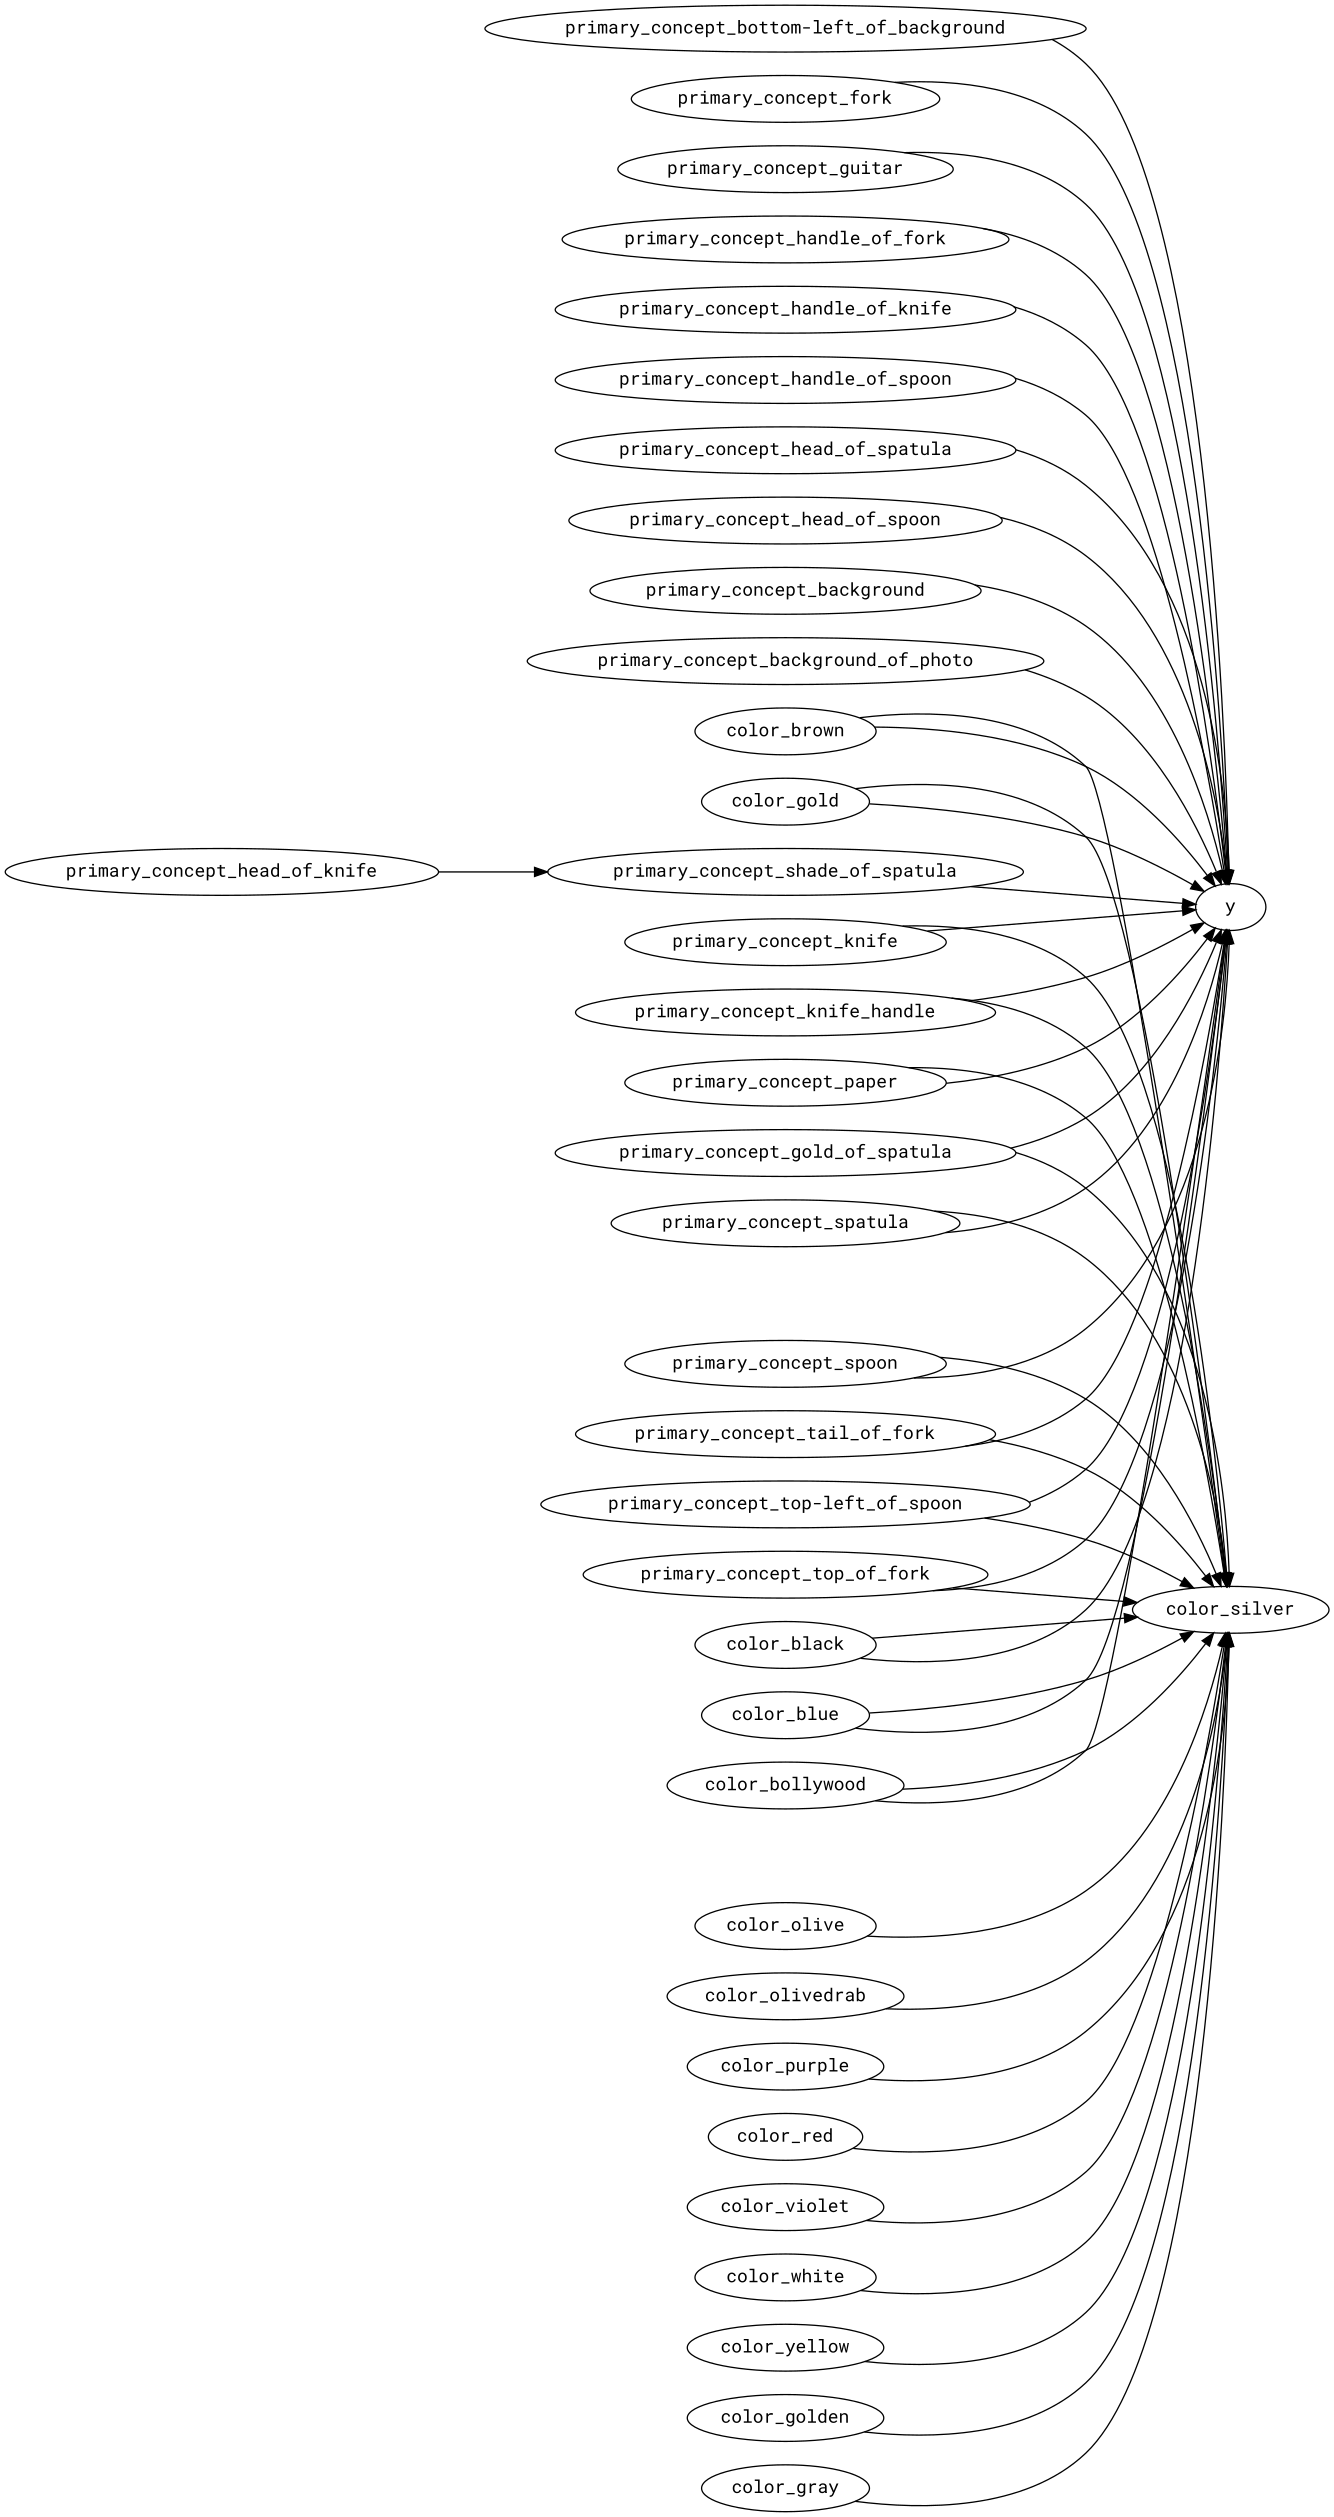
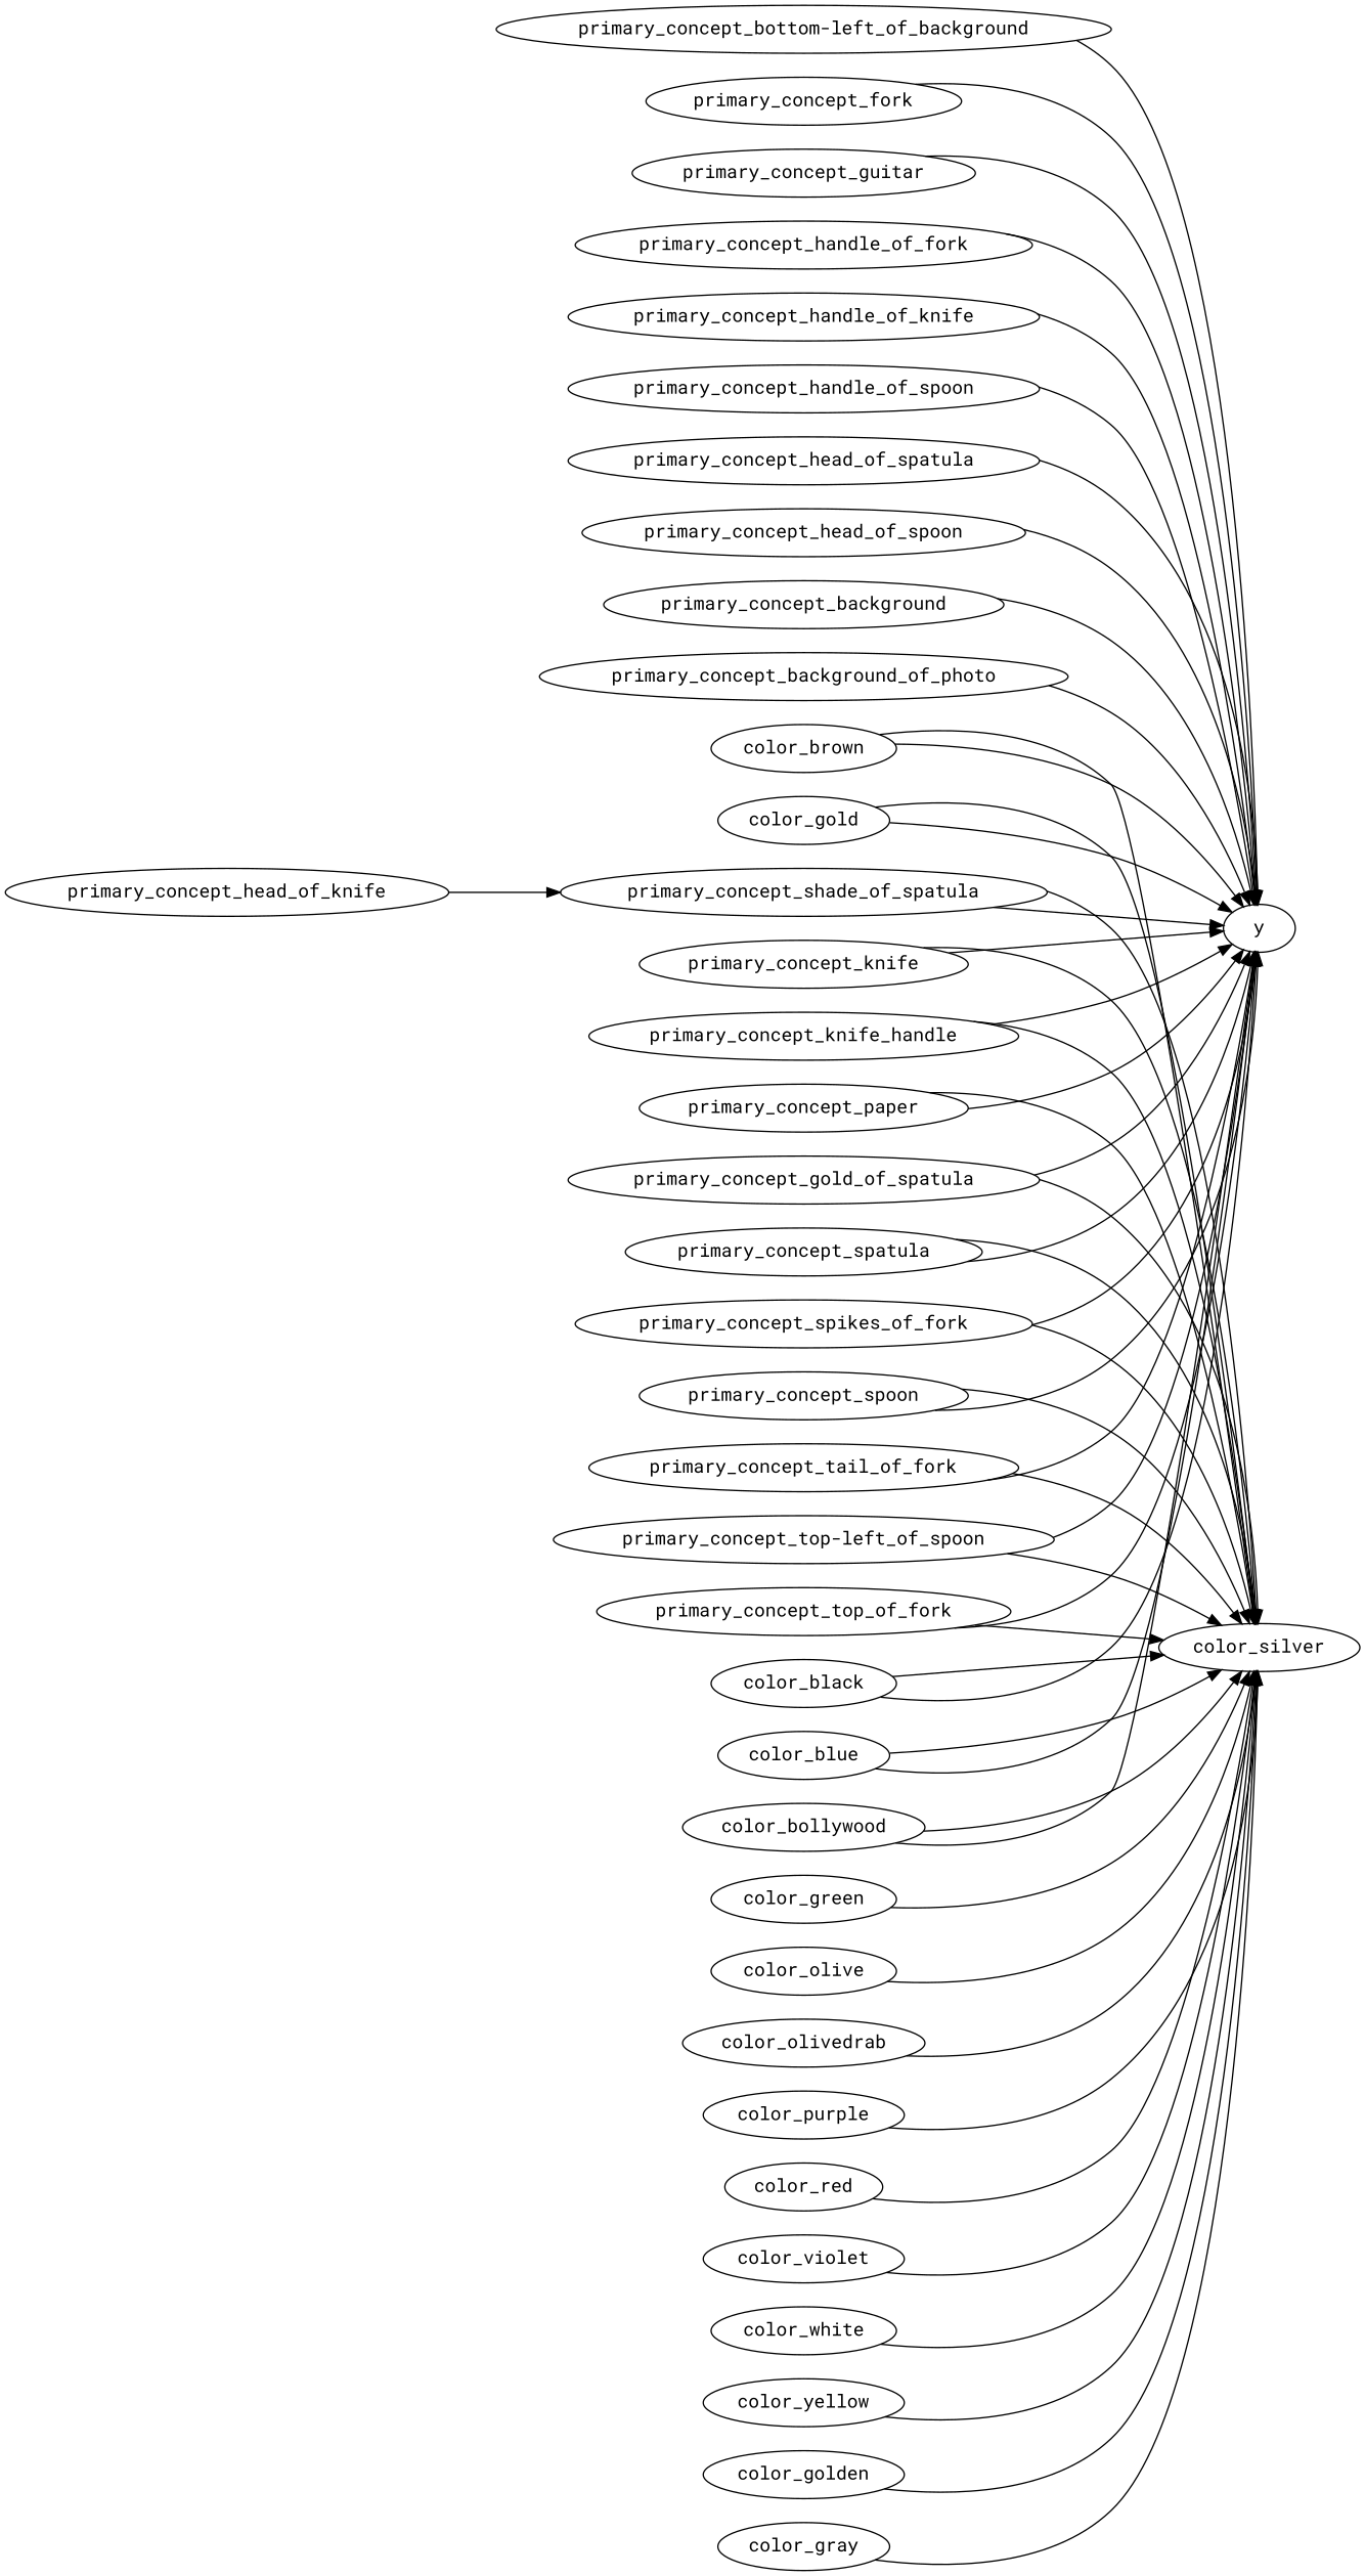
  strict digraph {
    fontname="Roboto Mono"
    rankdir=LR
    node [fontname="Roboto Mono"]
    edge [fontname="Roboto Mono"]
    primary_concept_background
    y
    primary_concept_background_of_photo
    "primary_concept_bottom-left_of_background"
    primary_concept_fork
    primary_concept_guitar
    primary_concept_handle_of_fork
    primary_concept_handle_of_knife
    primary_concept_handle_of_spoon
    primary_concept_head_of_knife
    primary_concept_shade_of_spatula
    primary_concept_head_of_spatula
    primary_concept_head_of_spoon
    primary_concept_knife
    color_silver
    primary_concept_knife_handle
    primary_concept_paper
    n18 [label=primary_concept_gold_of_spatula]
    primary_concept_spatula
+   primary_concept_spikes_of_fork
    primary_concept_spoon
    primary_concept_tail_of_fork
    "primary_concept_top-left_of_spoon"
    primary_concept_top_of_fork
    color_black
    color_blue
    color_bollywood
    color_brown
    color_gold
    color_golden
    color_gray
+   color_green
    color_olive
    color_olivedrab
    color_purple
    color_red
    color_violet
    color_white
    color_yellow
    primary_concept_background -> y
    primary_concept_background_of_photo -> y
    "primary_concept_bottom-left_of_background" -> y
    primary_concept_fork -> y
    primary_concept_guitar -> y
    primary_concept_handle_of_fork -> y
    primary_concept_handle_of_knife -> y
    primary_concept_handle_of_spoon -> y
    primary_concept_head_of_knife -> primary_concept_shade_of_spatula
    primary_concept_shade_of_spatula -> y
+   primary_concept_shade_of_spatula -> color_silver
    primary_concept_head_of_spatula -> y
    primary_concept_head_of_spoon -> y
    primary_concept_knife -> y
    primary_concept_knife -> color_silver
    primary_concept_knife_handle -> y
    primary_concept_knife_handle -> color_silver
    primary_concept_paper -> y
    primary_concept_paper -> color_silver
    n18 -> y
    n18 -> color_silver
    primary_concept_spatula -> y
    primary_concept_spatula -> color_silver
+   primary_concept_spikes_of_fork -> y
+   primary_concept_spikes_of_fork -> color_silver
    primary_concept_spoon -> y
    primary_concept_spoon -> color_silver
    primary_concept_tail_of_fork -> y
    primary_concept_tail_of_fork -> color_silver
    "primary_concept_top-left_of_spoon" -> y
    "primary_concept_top-left_of_spoon" -> color_silver
    primary_concept_top_of_fork -> y
    primary_concept_top_of_fork -> color_silver
    color_black -> y
    color_black -> color_silver
    color_blue -> y
    color_blue -> color_silver
    color_bollywood -> y
    color_bollywood -> color_silver
    color_brown -> y
    color_brown -> color_silver
    color_gold -> y
    color_gold -> color_silver
    color_golden -> color_silver
    color_gray -> color_silver
+   color_green -> color_silver
    color_olive -> color_silver
    color_olivedrab -> color_silver
    color_purple -> color_silver
    color_red -> color_silver
    color_violet -> color_silver
    color_white -> color_silver
    color_yellow -> color_silver
  }
